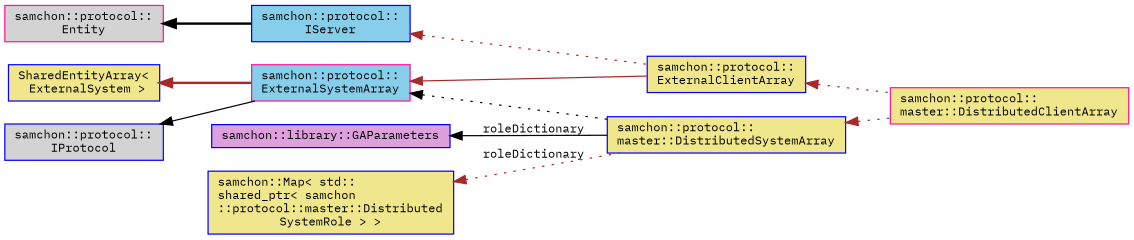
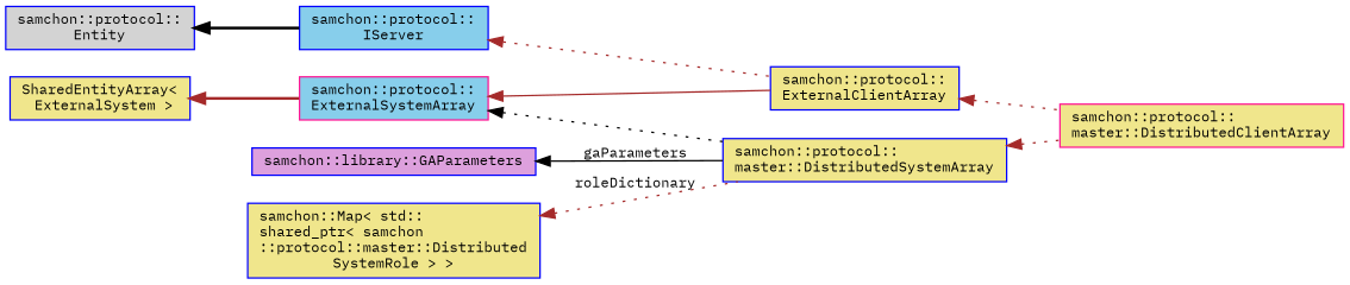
  digraph {
    fontname="IBM Plex Mono"
    rankdir=LR
    node [color=blue fillcolor=khaki fontname="IBM Plex Mono" fontsize=10 shape=record style=filled]
    edge [color=brown dir=back fontname="IBM Plex Mono" fontsize=10 labelfontname=Helvetica labelfontsize=10 style=dotted]
    n1 [color=deeppink fontcolor=black height=0.2 label="samchon::protocol::\lmaster::DistributedClientArray" width=0.4]
    n2 [height=0.2 label="samchon::protocol::\lmaster::DistributedSystemArray" width=0.4]
    n3 [color=deeppink fillcolor=skyblue height=0.2 label="samchon::protocol::\lExternalSystemArray" width=0.4]
    n4 [height=0.2 label="samchon::protocol::\lExternalClientArray" width=0.4]
    n5 [height=0.2 label="SharedEntityArray\<\l ExternalSystem \>" width=0.4]
-   n6 [color=deeppink fillcolor=lightgrey height=0.2 label="samchon::protocol::\lEntity" width=0.4]
+   n6 [fillcolor=lightgrey height=0.2 label="samchon::protocol::\lEntity" width=0.4]
    n7 [fillcolor=skyblue height=0.2 label="samchon::protocol::\lIServer" width=0.4]
-   n8 [fillcolor=lightgrey height=0.2 label="samchon::protocol::\lIProtocol" width=0.4]
    n9 [fillcolor=plum height=0.2 label="samchon::library::GAParameters" width=0.4]
    n10 [height=0.2 label="samchon::Map\< std::\lshared_ptr\< samchon\l::protocol::master::Distributed\lSystemRole \> \>" width=0.4]
    n2 -> n1
    n3 -> n2 [color=black]
    n3 -> n4 [style=solid]
    n4 -> n1
    n5 -> n3 [style=bold]
    n6 -> n7 [color=black style=bold]
    n7 -> n4
-   n8 -> n3 [color=black style=solid]
-   n9 -> n2 [color=black label=" roleDictionary" style=solid]
+   n9 -> n2 [color=black label=" gaParameters" style=solid]
    n10 -> n2 [label=" roleDictionary"]
  }
